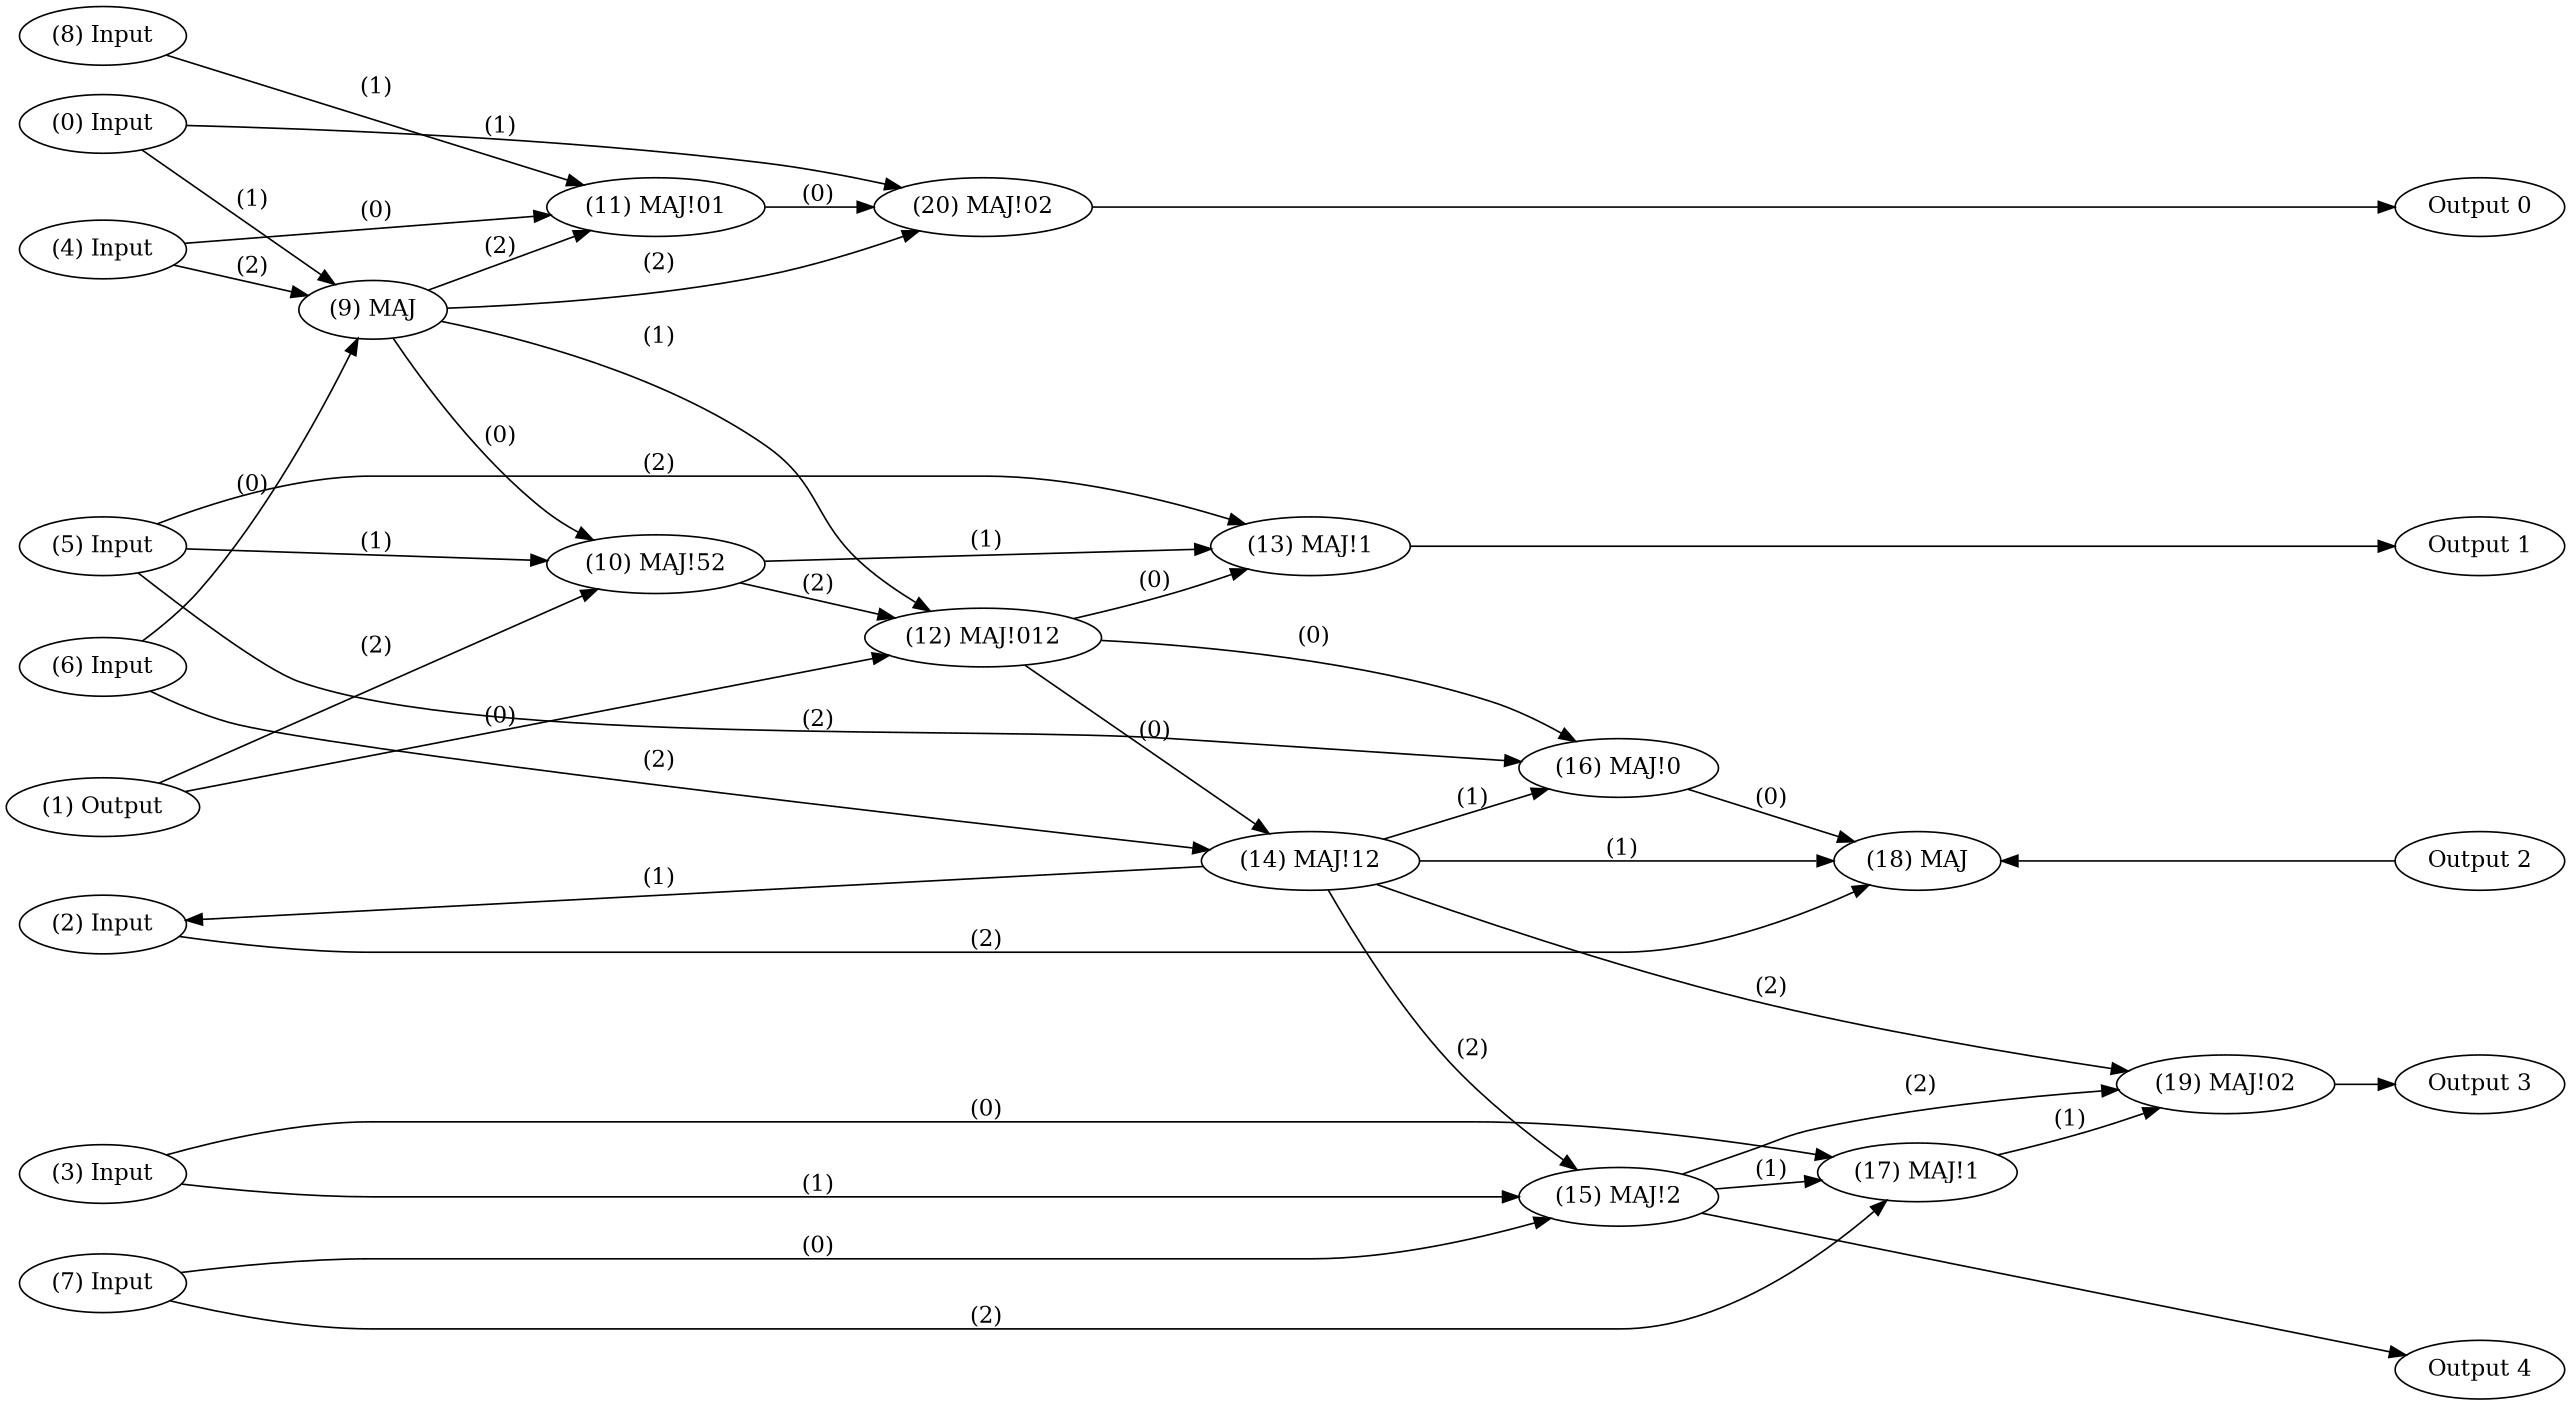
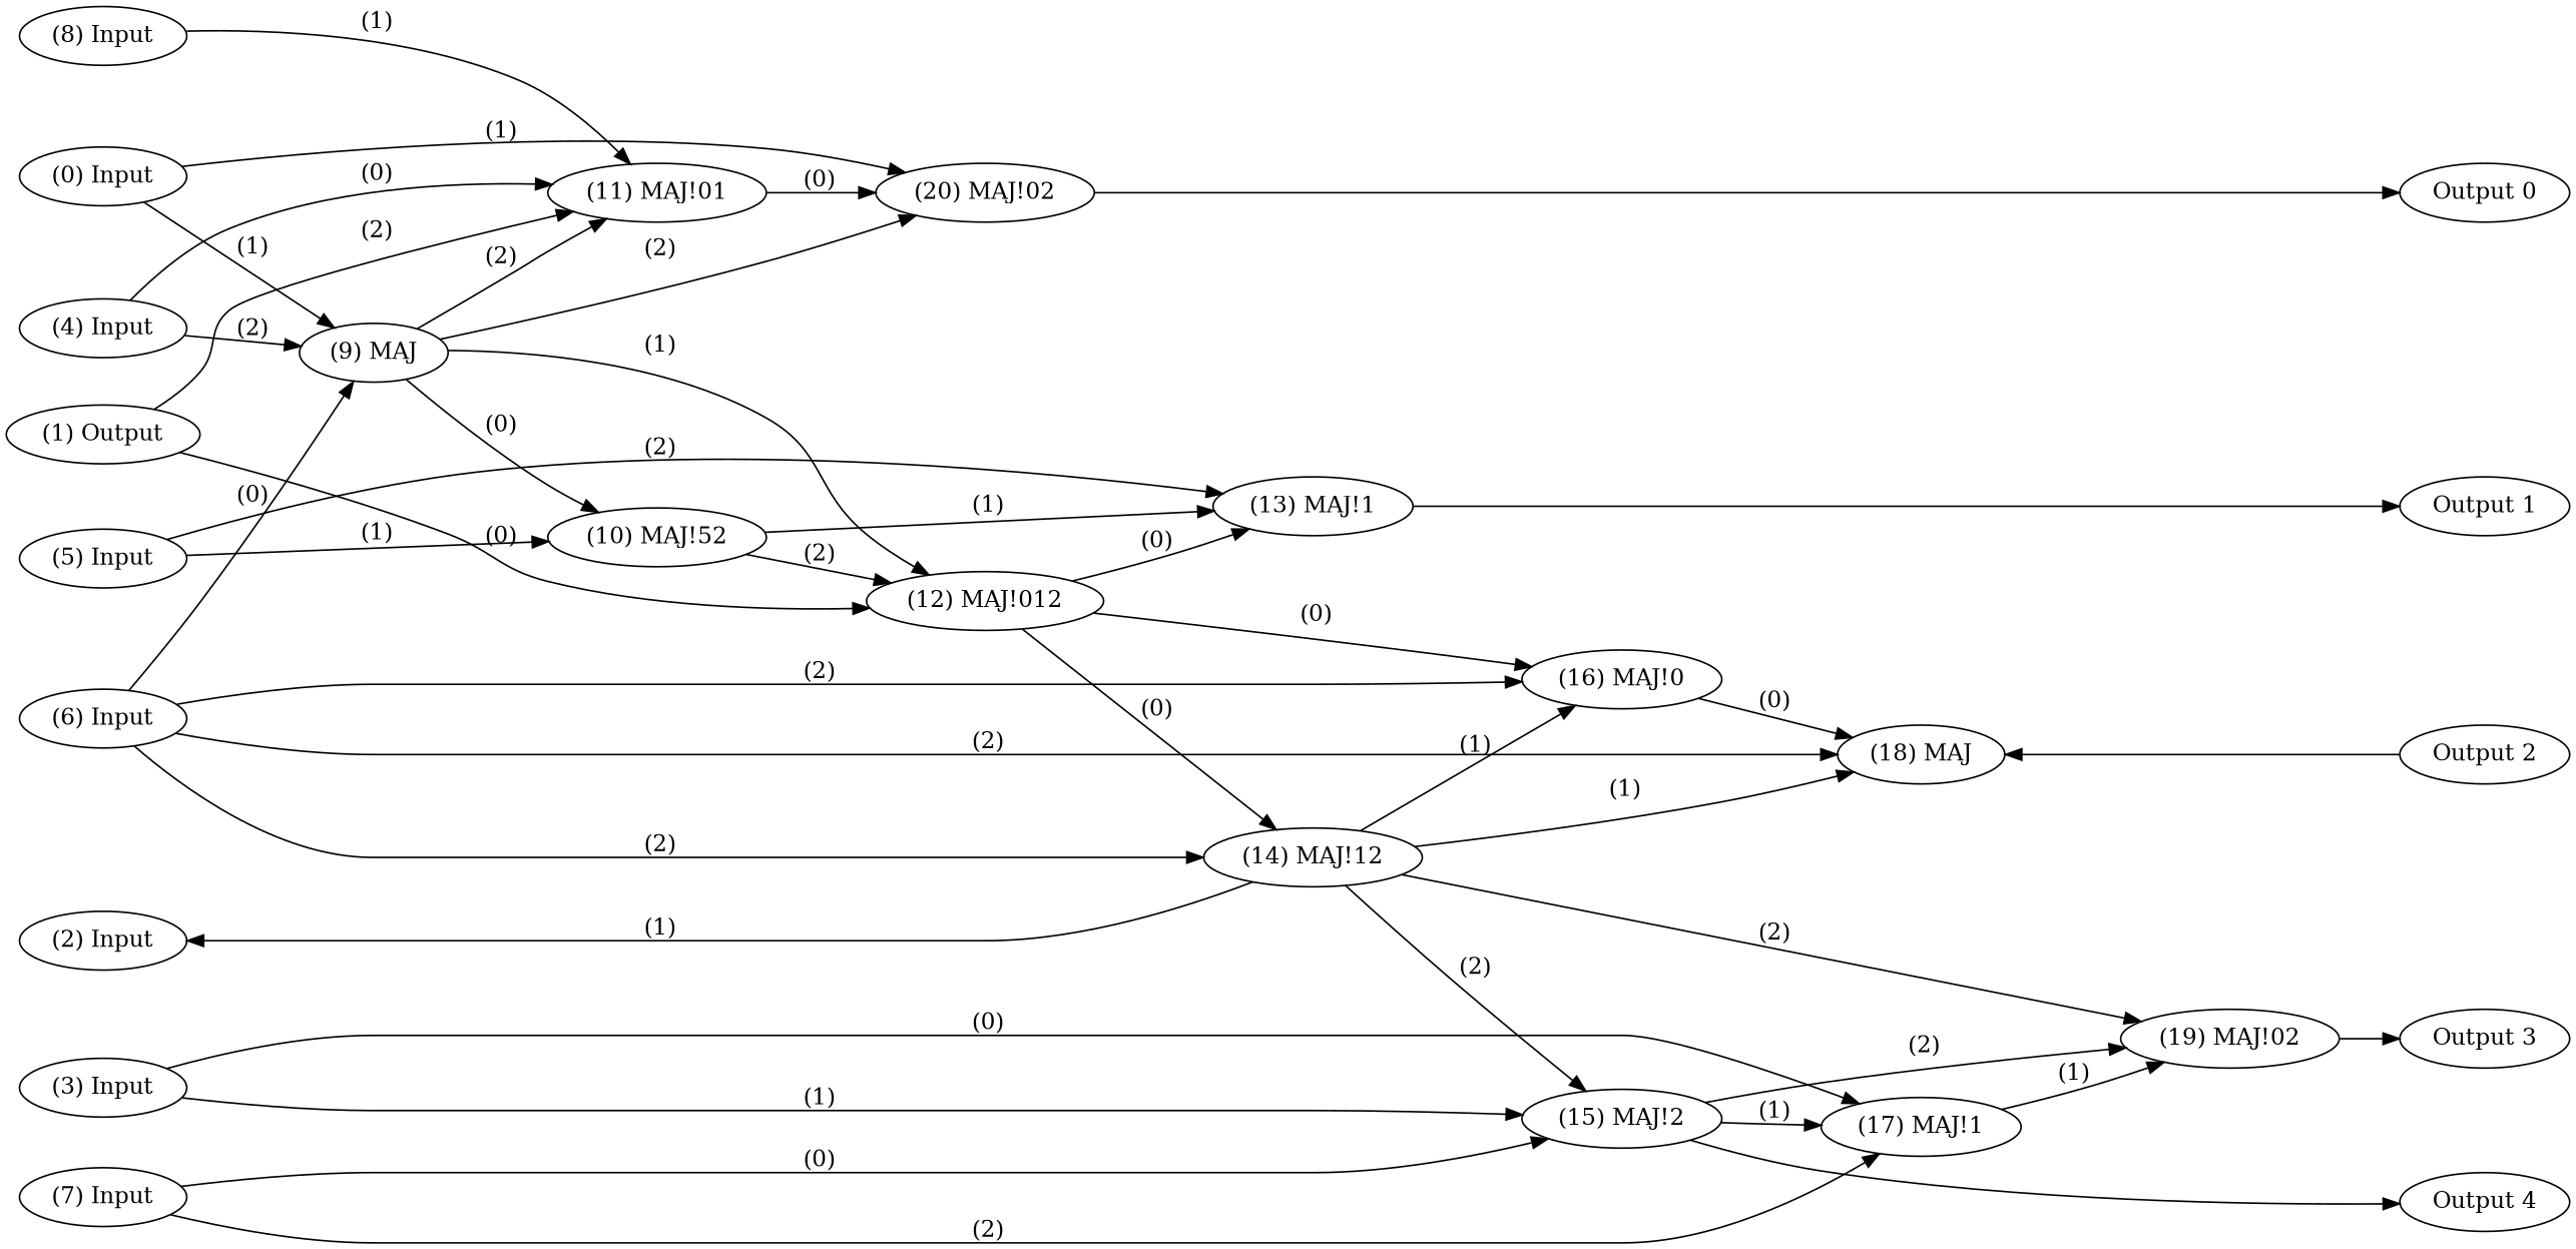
  digraph {
    rankdir=LR
    node [color=black fontcolor=black labelfontcolor=black]
    edge [bold=true color=black fontcolor=black labelfontcolor=black]
    n1 [label="(0) Input"]
    n2 [label="(1) Output"]
    n3 [label="(2) Input"]
    n4 [label="(3) Input"]
    n5 [label="(4) Input"]
    n6 [label="(5) Input"]
    n7 [label="(6) Input"]
    n8 [label="(7) Input"]
    n9 [label="(8) Input"]
    n10 [label="Output 0"]
    n11 [label="Output 1"]
    n12 [label="Output 2"]
    n13 [label="Output 3"]
    n14 [label="Output 4"]
    n15 [label="(9) MAJ"]
    n16 [label="(20) MAJ!02"]
    n17 [label="(10) MAJ!52"]
    n18 [label="(12) MAJ!012"]
    n19 [label="(18) MAJ"]
    n20 [label="(15) MAJ!2"]
    n21 [label="(17) MAJ!1"]
    n22 [label="(11) MAJ!01"]
    n23 [label="(13) MAJ!1"]
    n24 [label="(14) MAJ!12"]
    n25 [label="(16) MAJ!0"]
    n26 [label="(19) MAJ!02"]
    subgraph sub_1 {
      rank=source
      n1
      n2
      n3
      n4
      n5
      n6
      n7
      n8
      n9
    }
    subgraph sub_2 {
      rank=max
      n10
      n11
      n12
      n13
      n14
    }
    n1 -> n15 [label=" (1)"]
    n1 -> n16 [label=" (1)"]
-   n2 -> n17 [label=" (2)"]
+   n2 -> n22 [label=" (2)"]
    n2 -> n18 [label=" (0)"]
-   n3 -> n19 [label=" (2)"]
+   n7 -> n19 [label=" (2)"]
    n4 -> n20 [label=" (1)"]
    n4 -> n21 [label=" (0)"]
    n5 -> n15 [label=" (2)"]
    n5 -> n22 [label=" (0)"]
    n6 -> n17 [label=" (1)"]
    n6 -> n23 [label=" (2)"]
    n7 -> n15 [label=" (0)"]
    n7 -> n24 [label=" (2)"]
-   n6 -> n25 [label=" (2)"]
+   n7 -> n25 [label=" (2)"]
    n8 -> n20 [label=" (0)"]
    n8 -> n21 [label=" (2)"]
    n9 -> n22 [label=" (1)"]
    n12 -> n19
    n15 -> n16 [label=" (2)"]
    n15 -> n17 [label=" (0)"]
    n15 -> n18 [label=" (1)"]
    n15 -> n22 [label=" (2)"]
    n16 -> n10
    n17 -> n18 [label=" (2)"]
    n17 -> n23 [label=" (1)"]
    n18 -> n23 [label=" (0)"]
    n18 -> n24 [label=" (0)"]
    n18 -> n25 [label=" (0)"]
    n20 -> n14
    n20 -> n21 [label=" (1)"]
    n20 -> n26 [label=" (2)"]
    n21 -> n26 [label=" (1)"]
    n22 -> n16 [label=" (0)"]
    n23 -> n11
    n24 -> n3 [label=" (1)"]
    n24 -> n19 [label=" (1)"]
    n24 -> n20 [label=" (2)"]
    n24 -> n25 [label=" (1)"]
    n24 -> n26 [label=" (2)"]
    n25 -> n19 [label=" (0)"]
    n26 -> n13
  }
